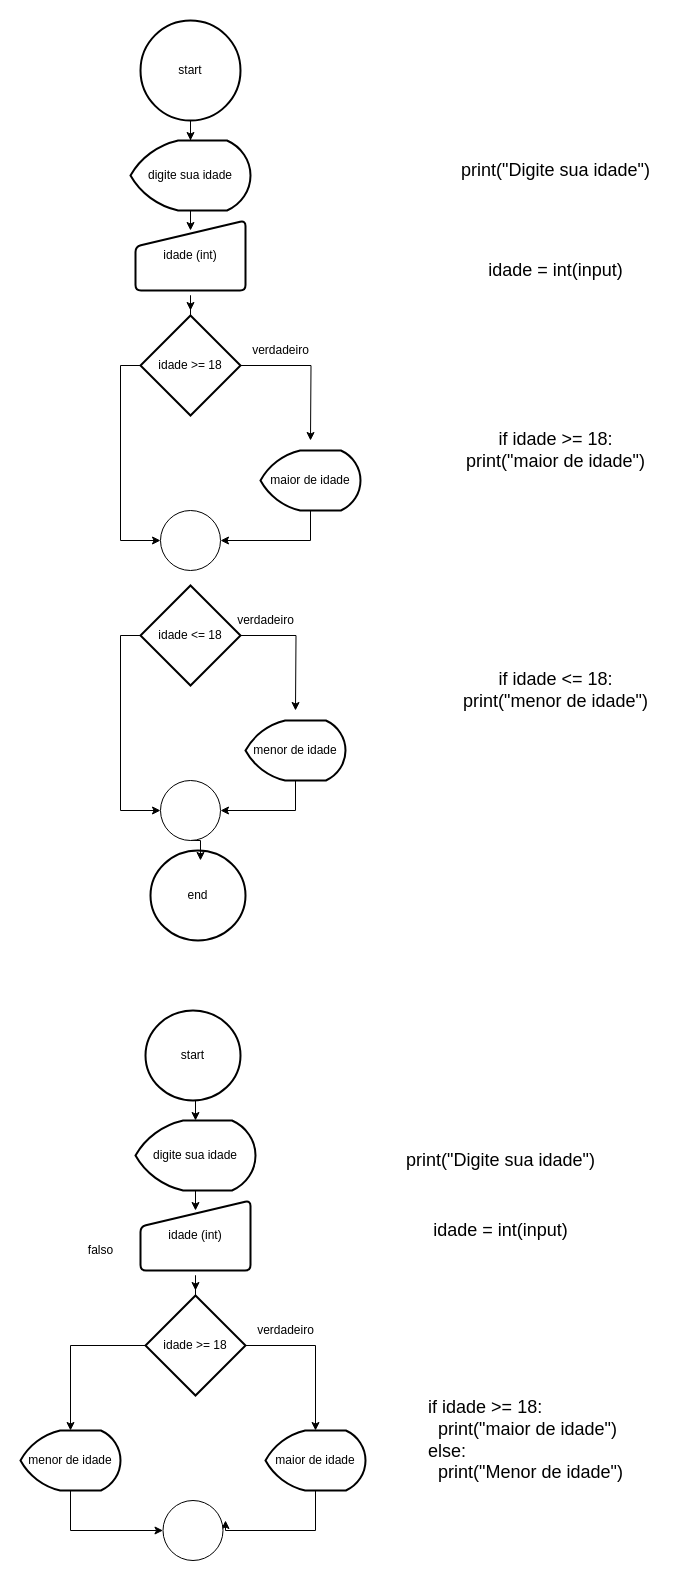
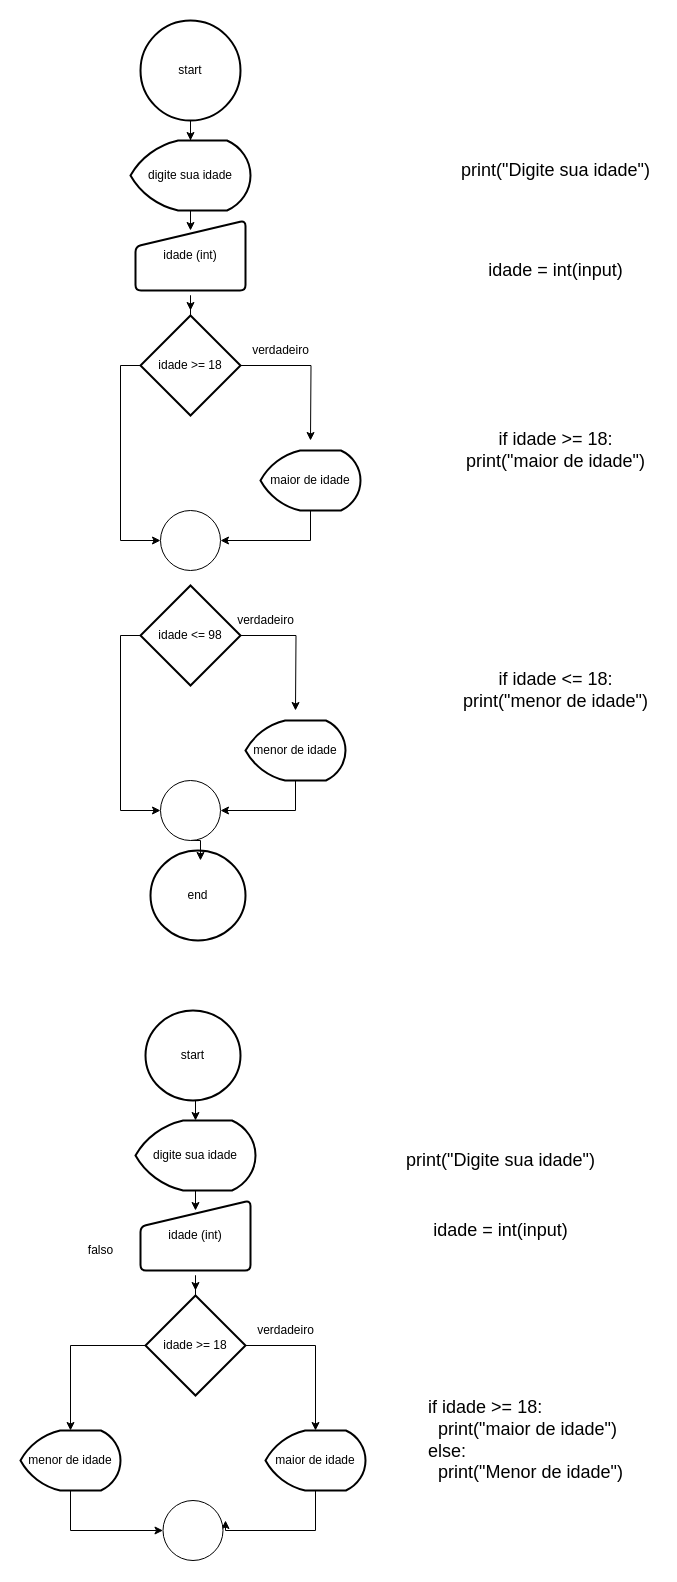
  <mxCell id="0" />
  <mxCell id="1" parent="0" />
  <mxCell id="2" style="edgeStyle=orthogonalEdgeStyle;rounded=0;orthogonalLoop=1;jettySize=auto;html=1;entryX=0.5;entryY=0;entryDx=0;entryDy=0;entryPerimeter=0;" parent="1" source="3" target="6" edge="1"><mxGeometry relative="1" as="geometry" /></mxCell>
  <mxCell id="3" value="start" style="strokeWidth=2;html=1;shape=mxgraph.flowchart.start_2;whiteSpace=wrap;" parent="1" vertex="1"><mxGeometry x="140" y="20" width="100" height="100" as="geometry" /></mxCell>
  <mxCell id="4" value="end" style="strokeWidth=2;html=1;shape=mxgraph.flowchart.start_2;whiteSpace=wrap;" parent="1" vertex="1"><mxGeometry x="150" y="850" width="95" height="90" as="geometry" /></mxCell>
  <mxCell id="5" style="edgeStyle=orthogonalEdgeStyle;rounded=0;orthogonalLoop=1;jettySize=auto;html=1;exitX=0.5;exitY=1;exitDx=0;exitDy=0;exitPerimeter=0;entryX=0.5;entryY=0.143;entryDx=0;entryDy=0;entryPerimeter=0;" parent="1" source="6" target="7" edge="1"><mxGeometry relative="1" as="geometry" /></mxCell>
  <mxCell id="6" value="digite sua idade" style="strokeWidth=2;html=1;shape=mxgraph.flowchart.display;whiteSpace=wrap;" parent="1" vertex="1"><mxGeometry x="130" y="140" width="120" height="70" as="geometry" /></mxCell>
  <mxCell id="7" value="idade (int)" style="html=1;strokeWidth=2;shape=manualInput;whiteSpace=wrap;rounded=1;size=26;arcSize=11;" parent="1" vertex="1"><mxGeometry x="135" y="220" width="110" height="70" as="geometry" /></mxCell>
  <mxCell id="8" style="edgeStyle=orthogonalEdgeStyle;rounded=0;orthogonalLoop=1;jettySize=auto;html=1;" parent="1" source="11" edge="1"><mxGeometry relative="1" as="geometry"><mxPoint x="190" y="310" as="targetPoint" /></mxGeometry></mxCell>
  <mxCell id="9" style="edgeStyle=orthogonalEdgeStyle;rounded=0;orthogonalLoop=1;jettySize=auto;html=1;exitX=1;exitY=0.5;exitDx=0;exitDy=0;exitPerimeter=0;" parent="1" source="11" edge="1"><mxGeometry relative="1" as="geometry"><mxPoint x="310" y="440" as="targetPoint" /></mxGeometry></mxCell>
  <mxCell id="10" style="edgeStyle=orthogonalEdgeStyle;rounded=0;orthogonalLoop=1;jettySize=auto;html=1;exitX=0;exitY=0.5;exitDx=0;exitDy=0;exitPerimeter=0;entryX=0;entryY=0.5;entryDx=0;entryDy=0;entryPerimeter=0;" parent="1" source="11" target="14" edge="1"><mxGeometry relative="1" as="geometry" /></mxCell>
  <mxCell id="11" value="idade &amp;gt;= 18" style="strokeWidth=2;html=1;shape=mxgraph.flowchart.decision;whiteSpace=wrap;" parent="1" vertex="1"><mxGeometry x="140" y="315" width="100" height="100" as="geometry" /></mxCell>
  <mxCell id="12" style="edgeStyle=orthogonalEdgeStyle;rounded=0;orthogonalLoop=1;jettySize=auto;html=1;entryX=1;entryY=0.5;entryDx=0;entryDy=0;entryPerimeter=0;" parent="1" source="13" target="14" edge="1"><mxGeometry relative="1" as="geometry"><mxPoint x="260" y="600" as="targetPoint" /><Array as="points"><mxPoint x="310" y="540" /></Array></mxGeometry></mxCell>
  <mxCell id="13" value="maior de idade" style="strokeWidth=2;html=1;shape=mxgraph.flowchart.display;whiteSpace=wrap;" parent="1" vertex="1"><mxGeometry x="260" y="450" width="100" height="60" as="geometry" /></mxCell>
  <mxCell id="14" value="" style="verticalLabelPosition=bottom;verticalAlign=top;html=1;shape=mxgraph.flowchart.on-page_reference;" parent="1" vertex="1"><mxGeometry x="160" y="510" width="60" height="60" as="geometry" /></mxCell>
  <mxCell id="15" value="verdadeiro" style="text;html=1;align=center;verticalAlign=middle;resizable=0;points=[];autosize=1;" parent="1" vertex="1"><mxGeometry x="245" y="340" width="70" height="20" as="geometry" /></mxCell>
  <mxCell id="16" style="edgeStyle=orthogonalEdgeStyle;rounded=0;orthogonalLoop=1;jettySize=auto;html=1;exitX=1;exitY=0.5;exitDx=0;exitDy=0;exitPerimeter=0;" parent="1" source="18" edge="1"><mxGeometry relative="1" as="geometry"><mxPoint x="295" y="710" as="targetPoint" /></mxGeometry></mxCell>
  <mxCell id="17" style="edgeStyle=orthogonalEdgeStyle;rounded=0;orthogonalLoop=1;jettySize=auto;html=1;exitX=0;exitY=0.5;exitDx=0;exitDy=0;exitPerimeter=0;entryX=0;entryY=0.5;entryDx=0;entryDy=0;entryPerimeter=0;" parent="1" source="18" target="22" edge="1"><mxGeometry relative="1" as="geometry" /></mxCell>
- <mxCell id="18" value="idade &amp;lt;= 18" style="strokeWidth=2;html=1;shape=mxgraph.flowchart.decision;whiteSpace=wrap;" parent="1" vertex="1"><mxGeometry x="140" y="585" width="100" height="100" as="geometry" /></mxCell>
+ <mxCell id="18" value="idade &amp;lt;= 98" style="strokeWidth=2;html=1;shape=mxgraph.flowchart.decision;whiteSpace=wrap;" parent="1" vertex="1"><mxGeometry x="140" y="585" width="100" height="100" as="geometry" /></mxCell>
  <mxCell id="19" style="edgeStyle=orthogonalEdgeStyle;rounded=0;orthogonalLoop=1;jettySize=auto;html=1;entryX=1;entryY=0.5;entryDx=0;entryDy=0;entryPerimeter=0;" parent="1" source="20" target="22" edge="1"><mxGeometry relative="1" as="geometry"><mxPoint x="245" y="870" as="targetPoint" /><Array as="points"><mxPoint x="295" y="810" /></Array></mxGeometry></mxCell>
  <mxCell id="20" value="menor de idade" style="strokeWidth=2;html=1;shape=mxgraph.flowchart.display;whiteSpace=wrap;" parent="1" vertex="1"><mxGeometry x="245" y="720" width="100" height="60" as="geometry" /></mxCell>
  <mxCell id="21" style="edgeStyle=orthogonalEdgeStyle;rounded=0;orthogonalLoop=1;jettySize=auto;html=1;exitX=0.5;exitY=1;exitDx=0;exitDy=0;exitPerimeter=0;entryX=0.526;entryY=0.111;entryDx=0;entryDy=0;entryPerimeter=0;" edge="1" parent="1" source="22" target="4"><mxGeometry relative="1" as="geometry" /></mxCell>
  <mxCell id="22" value="" style="verticalLabelPosition=bottom;verticalAlign=top;html=1;shape=mxgraph.flowchart.on-page_reference;" parent="1" vertex="1"><mxGeometry x="160" y="780" width="60" height="60" as="geometry" /></mxCell>
  <mxCell id="23" value="verdadeiro" style="text;html=1;align=center;verticalAlign=middle;resizable=0;points=[];autosize=1;" parent="1" vertex="1"><mxGeometry x="230" y="610" width="70" height="20" as="geometry" /></mxCell>
  <mxCell id="24" value="&lt;font style=&quot;font-size: 18px&quot;&gt;print(&quot;Digite sua idade&quot;)&lt;/font&gt;" style="text;html=1;align=center;verticalAlign=middle;resizable=0;points=[];autosize=1;" parent="1" vertex="1"><mxGeometry x="455" y="160" width="200" height="20" as="geometry" /></mxCell>
  <mxCell id="25" value="&lt;font style=&quot;font-size: 18px&quot;&gt;idade = int(input)&lt;br&gt;&lt;/font&gt;" style="text;html=1;align=center;verticalAlign=middle;resizable=0;points=[];autosize=1;" parent="1" vertex="1"><mxGeometry x="480" y="260" width="150" height="20" as="geometry" /></mxCell>
  <mxCell id="26" value="&lt;font style=&quot;font-size: 18px&quot;&gt;if idade &amp;gt;= 18:&lt;br&gt;print(&quot;maior de idade&quot;)&lt;br&gt;&lt;/font&gt;" style="text;html=1;align=center;verticalAlign=middle;resizable=0;points=[];autosize=1;" parent="1" vertex="1"><mxGeometry x="460" y="430" width="190" height="40" as="geometry" /></mxCell>
  <mxCell id="27" value="&lt;font style=&quot;font-size: 18px&quot;&gt;if idade &amp;lt;= 18:&lt;br&gt;print(&quot;menor de idade&quot;)&lt;br&gt;&lt;/font&gt;" style="text;html=1;align=center;verticalAlign=middle;resizable=0;points=[];autosize=1;" parent="1" vertex="1"><mxGeometry x="455" y="670" width="200" height="40" as="geometry" /></mxCell>
  <mxCell id="28" value="&lt;font style=&quot;font-size: 18px&quot;&gt;print(&quot;Digite sua idade&quot;)&lt;/font&gt;" style="text;html=1;align=center;verticalAlign=middle;resizable=0;points=[];autosize=1;" vertex="1" parent="1"><mxGeometry x="400" y="1150" width="200" height="20" as="geometry" /></mxCell>
  <mxCell id="29" value="&lt;font style=&quot;font-size: 18px&quot;&gt;idade = int(input)&lt;br&gt;&lt;/font&gt;" style="text;html=1;align=center;verticalAlign=middle;resizable=0;points=[];autosize=1;" vertex="1" parent="1"><mxGeometry x="425" y="1220" width="150" height="20" as="geometry" /></mxCell>
  <mxCell id="30" value="&lt;div style=&quot;text-align: left&quot;&gt;&lt;span style=&quot;font-size: 18px&quot;&gt;if idade &amp;gt;= 18:&lt;/span&gt;&lt;/div&gt;&lt;font style=&quot;font-size: 18px&quot;&gt;&lt;div style=&quot;text-align: left&quot;&gt;&lt;span&gt;&amp;nbsp; print(&quot;maior de idade&quot;)&lt;/span&gt;&lt;/div&gt;&lt;div style=&quot;text-align: left&quot;&gt;&lt;span&gt;else:&lt;/span&gt;&lt;/div&gt;&lt;div style=&quot;text-align: left&quot;&gt;&lt;span&gt;&amp;nbsp; print(&quot;Menor de idade&quot;)&amp;nbsp;&amp;nbsp;&lt;/span&gt;&lt;/div&gt;&lt;/font&gt;" style="text;html=1;align=center;verticalAlign=middle;resizable=0;points=[];autosize=1;" vertex="1" parent="1"><mxGeometry x="420" y="1410" width="220" height="60" as="geometry" /></mxCell>
  <mxCell id="31" style="edgeStyle=orthogonalEdgeStyle;rounded=0;orthogonalLoop=1;jettySize=auto;html=1;entryX=0.5;entryY=0;entryDx=0;entryDy=0;entryPerimeter=0;" edge="1" parent="1" target="33"><mxGeometry relative="1" as="geometry"><mxPoint x="195" y="1100" as="sourcePoint" /></mxGeometry></mxCell>
  <mxCell id="32" style="edgeStyle=orthogonalEdgeStyle;rounded=0;orthogonalLoop=1;jettySize=auto;html=1;exitX=0.5;exitY=1;exitDx=0;exitDy=0;exitPerimeter=0;entryX=0.5;entryY=0.143;entryDx=0;entryDy=0;entryPerimeter=0;" edge="1" parent="1" source="33" target="34"><mxGeometry relative="1" as="geometry" /></mxCell>
  <mxCell id="33" value="digite sua idade" style="strokeWidth=2;html=1;shape=mxgraph.flowchart.display;whiteSpace=wrap;" vertex="1" parent="1"><mxGeometry x="135" y="1120" width="120" height="70" as="geometry" /></mxCell>
  <mxCell id="34" value="idade (int)" style="html=1;strokeWidth=2;shape=manualInput;whiteSpace=wrap;rounded=1;size=26;arcSize=11;" vertex="1" parent="1"><mxGeometry x="140" y="1200" width="110" height="70" as="geometry" /></mxCell>
  <mxCell id="35" style="edgeStyle=orthogonalEdgeStyle;rounded=0;orthogonalLoop=1;jettySize=auto;html=1;" edge="1" parent="1" source="38"><mxGeometry relative="1" as="geometry"><mxPoint x="195" y="1290" as="targetPoint" /></mxGeometry></mxCell>
  <mxCell id="36" style="edgeStyle=orthogonalEdgeStyle;rounded=0;orthogonalLoop=1;jettySize=auto;html=1;exitX=1;exitY=0.5;exitDx=0;exitDy=0;exitPerimeter=0;entryX=0.5;entryY=0;entryDx=0;entryDy=0;entryPerimeter=0;" edge="1" parent="1" source="38" target="40"><mxGeometry relative="1" as="geometry"><mxPoint x="315" y="1420" as="targetPoint" /></mxGeometry></mxCell>
  <mxCell id="37" style="edgeStyle=orthogonalEdgeStyle;rounded=0;orthogonalLoop=1;jettySize=auto;html=1;exitX=0;exitY=0.5;exitDx=0;exitDy=0;exitPerimeter=0;entryX=0.5;entryY=0;entryDx=0;entryDy=0;entryPerimeter=0;" edge="1" parent="1" source="38" target="45"><mxGeometry relative="1" as="geometry" /></mxCell>
  <mxCell id="38" value="idade &amp;gt;= 18" style="strokeWidth=2;html=1;shape=mxgraph.flowchart.decision;whiteSpace=wrap;" vertex="1" parent="1"><mxGeometry x="145" y="1295" width="100" height="100" as="geometry" /></mxCell>
  <mxCell id="39" style="edgeStyle=orthogonalEdgeStyle;rounded=0;orthogonalLoop=1;jettySize=auto;html=1;entryX=1;entryY=0.5;entryDx=0;entryDy=0;entryPerimeter=0;" edge="1" parent="1" source="40"><mxGeometry relative="1" as="geometry"><mxPoint x="225" y="1520" as="targetPoint" /><Array as="points"><mxPoint x="315" y="1530" /><mxPoint x="225" y="1530" /></Array></mxGeometry></mxCell>
  <mxCell id="40" value="maior de idade" style="strokeWidth=2;html=1;shape=mxgraph.flowchart.display;whiteSpace=wrap;" vertex="1" parent="1"><mxGeometry x="265" y="1430" width="100" height="60" as="geometry" /></mxCell>
  <mxCell id="41" value="verdadeiro" style="text;html=1;align=center;verticalAlign=middle;resizable=0;points=[];autosize=1;" vertex="1" parent="1"><mxGeometry x="250" y="1320" width="70" height="20" as="geometry" /></mxCell>
  <mxCell id="42" value="start" style="strokeWidth=2;html=1;shape=mxgraph.flowchart.start_2;whiteSpace=wrap;" vertex="1" parent="1"><mxGeometry x="145" y="1010" width="95" height="90" as="geometry" /></mxCell>
  <mxCell id="43" value="" style="verticalLabelPosition=bottom;verticalAlign=top;html=1;shape=mxgraph.flowchart.on-page_reference;" vertex="1" parent="1"><mxGeometry x="162.5" y="1500" width="60" height="60" as="geometry" /></mxCell>
  <mxCell id="44" style="edgeStyle=orthogonalEdgeStyle;rounded=0;orthogonalLoop=1;jettySize=auto;html=1;exitX=0.5;exitY=1;exitDx=0;exitDy=0;exitPerimeter=0;entryX=0;entryY=0.5;entryDx=0;entryDy=0;entryPerimeter=0;" edge="1" parent="1" source="45" target="43"><mxGeometry relative="1" as="geometry" /></mxCell>
  <mxCell id="45" value="menor de idade" style="strokeWidth=2;html=1;shape=mxgraph.flowchart.display;whiteSpace=wrap;" vertex="1" parent="1"><mxGeometry x="20" y="1430" width="100" height="60" as="geometry" /></mxCell>
  <mxCell id="46" value="falso" style="text;html=1;align=center;verticalAlign=middle;resizable=0;points=[];autosize=1;" vertex="1" parent="1"><mxGeometry x="80" y="1240" width="40" height="20" as="geometry" /></mxCell>
